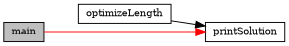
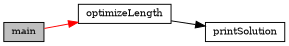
  digraph {
    fontname="DejaVu Serif"
    rankdir=LR
    node [color=black fillcolor=white fontname="DejaVu Serif" fontsize=10 shape=record style=filled]
    edge [fontname="DejaVu Serif" fontsize=10 labelfontname=Helvetica labelfontsize=10 style=solid]
    n1 [fillcolor=grey75 fontcolor=black height=0.2 label=main width=0.4]
    n2 [height=0.2 label=optimizeLength width=0.4]
    n3 [height=0.2 label=printSolution width=0.4]
-   n1 -> n3 [color=red]
+   n1 -> n2 [color=red]
    n2 -> n3 [color=black]
  }
